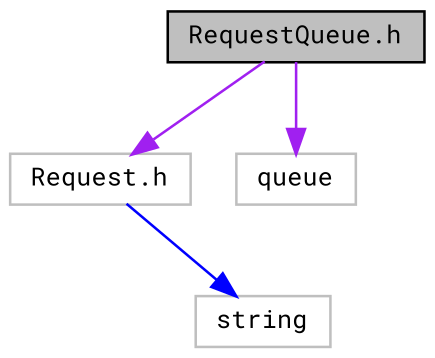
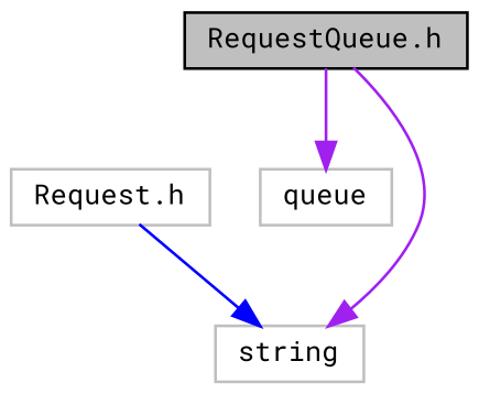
  digraph {
    fontname="Roboto Mono"
    node [color=grey75 fillcolor=white fontname="Roboto Mono" fontsize=10 shape=record style=filled]
    edge [color=purple fontname="Roboto Mono" fontsize=10 labelfontname=Helvetica labelfontsize=10 style=solid]
    n1 [color=black fillcolor=grey75 fontcolor=black height=0.2 label="RequestQueue.h" width=0.4]
    n2 [height=0.2 label="Request.h" width=0.4]
    n3 [height=0.2 label=queue width=0.4]
    n4 [height=0.2 label=string width=0.4]
-   n1 -> n2
+   n1 -> n4
    n1 -> n3
    n2 -> n4 [color=blue]
  }
